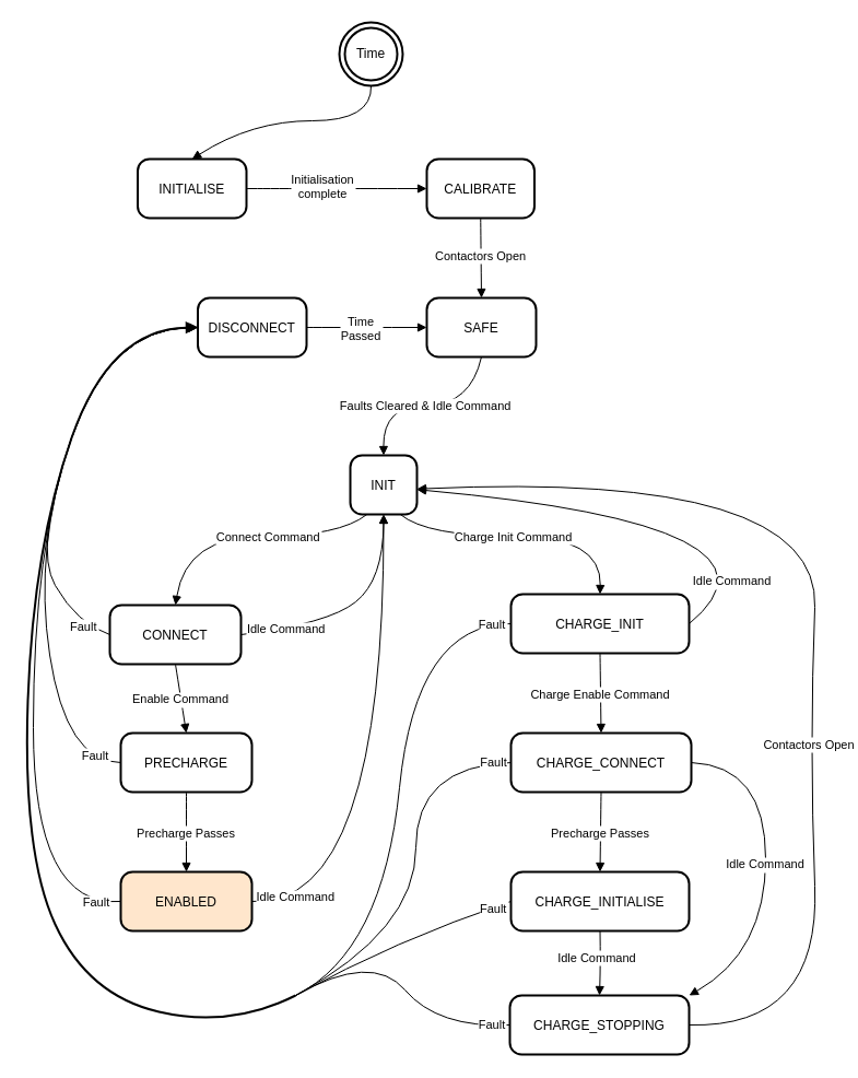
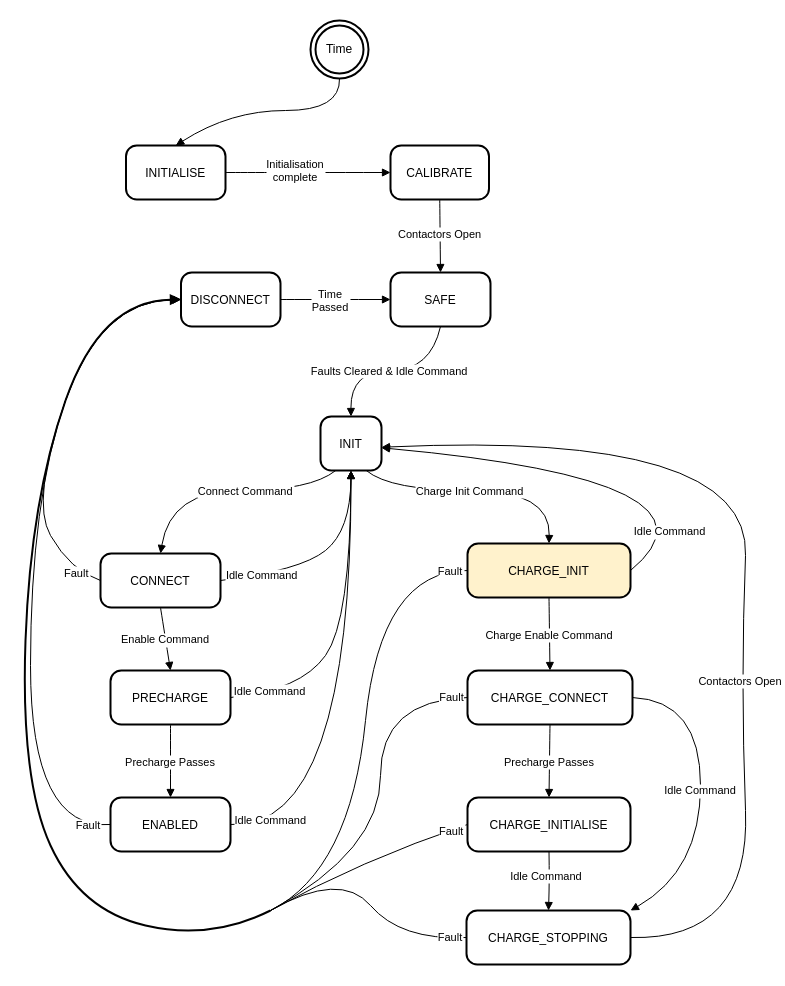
  <mxCell id="0" />
  <mxCell id="1" parent="0" />
  <mxCell id="2" value="SAFE" style="rounded=1;arcSize=20;strokeWidth=2" vertex="1" parent="1"><mxGeometry x="390" y="272" width="100" height="54" as="geometry" /></mxCell>
  <mxCell id="3" value="INIT" style="rounded=1;arcSize=20;strokeWidth=2" vertex="1" parent="1"><mxGeometry x="320" y="416" width="61" height="54" as="geometry" /></mxCell>
  <mxCell id="4" value="Time" style="ellipse;shape=doubleEllipse;aspect=fixed;strokeWidth=2;whiteSpace=wrap;" vertex="1" parent="1"><mxGeometry x="310" y="20" width="58" height="58" as="geometry" /></mxCell>
  <mxCell id="5" value="INITIALISE" style="rounded=1;arcSize=20;strokeWidth=2" vertex="1" parent="1"><mxGeometry x="125.5" y="145" width="99.5" height="54" as="geometry" /></mxCell>
  <mxCell id="6" value="CALIBRATE" style="rounded=1;arcSize=20;strokeWidth=2" vertex="1" parent="1"><mxGeometry x="390" y="145" width="98.5" height="54" as="geometry" /></mxCell>
- <mxCell id="7" value="CHARGE_INIT" style="rounded=1;arcSize=20;strokeWidth=2" vertex="1" parent="1"><mxGeometry x="467" y="543" width="163" height="54" as="geometry" /></mxCell>
+ <mxCell id="7" value="CHARGE_INIT" style="rounded=1;arcSize=20;strokeWidth=2;fillColor=#fff2cc;" vertex="1" parent="1"><mxGeometry x="467" y="543" width="163" height="54" as="geometry" /></mxCell>
  <mxCell id="8" value="CONNECT" style="rounded=1;arcSize=20;strokeWidth=2" vertex="1" parent="1"><mxGeometry x="100" y="553" width="120" height="54" as="geometry" /></mxCell>
  <mxCell id="9" value="CHARGE_STOPPING" style="rounded=1;arcSize=20;strokeWidth=2" vertex="1" parent="1"><mxGeometry x="466" y="910" width="164" height="54" as="geometry" /></mxCell>
  <mxCell id="10" value="PRECHARGE" style="rounded=1;arcSize=20;strokeWidth=2" vertex="1" parent="1"><mxGeometry x="110" y="670" width="120" height="54" as="geometry" /></mxCell>
- <mxCell id="11" value="ENABLED" style="rounded=1;arcSize=20;strokeWidth=2;fillColor=#ffe6cc;" vertex="1" parent="1"><mxGeometry x="110" y="797" width="120" height="54" as="geometry" /></mxCell>
+ <mxCell id="11" value="ENABLED" style="rounded=1;arcSize=20;strokeWidth=2" vertex="1" parent="1"><mxGeometry x="110" y="797" width="120" height="54" as="geometry" /></mxCell>
  <mxCell id="12" value="DISCONNECT" style="rounded=1;arcSize=20;strokeWidth=2" vertex="1" parent="1"><mxGeometry x="180.5" y="272" width="99.5" height="54" as="geometry" /></mxCell>
  <mxCell id="13" value="CHARGE_CONNECT" style="rounded=1;arcSize=20;strokeWidth=2" vertex="1" parent="1"><mxGeometry x="467" y="670" width="165" height="54" as="geometry" /></mxCell>
  <mxCell id="14" value="CHARGE_INITIALISE" style="rounded=1;arcSize=20;strokeWidth=2" vertex="1" parent="1"><mxGeometry x="467" y="797" width="163" height="54" as="geometry" /></mxCell>
  <mxCell id="15" value="" style="curved=1;startArrow=none;endArrow=block;exitX=0.49;exitY=0.99;entryX=0.5;entryY=-0.01;rounded=0;" edge="1" parent="1" source="4" target="5"><mxGeometry relative="1" as="geometry"><Array as="points"><mxPoint x="340" y="110" /><mxPoint x="230" y="110" /></Array></mxGeometry></mxCell>
  <mxCell id="16" value="Initialisation&#10;complete" style="curved=1;startArrow=none;endArrow=block;exitX=1;exitY=0.5;entryX=0;entryY=0.5;rounded=0;exitDx=0;exitDy=0;entryDx=0;entryDy=0;" edge="1" parent="1" source="5" target="6"><mxGeometry x="-0.147" y="2" relative="1" as="geometry"><Array as="points" /><mxPoint as="offset" /></mxGeometry></mxCell>
  <mxCell id="17" value="Contactors Open" style="curved=1;startArrow=none;endArrow=block;exitX=0.5;exitY=0.99;entryX=0.5;entryY=-0.01;rounded=0;" edge="1" parent="1" source="6" target="2"><mxGeometry x="-0.074" relative="1" as="geometry"><Array as="points" /><mxPoint as="offset" /></mxGeometry></mxCell>
  <mxCell id="18" value="Faults Cleared &amp; Idle Command" style="curved=1;startArrow=none;endArrow=block;exitX=0.5;exitY=1;entryX=0.5;entryY=0;rounded=0;exitDx=0;exitDy=0;" edge="1" parent="1" source="2" target="3"><mxGeometry relative="1" as="geometry"><Array as="points"><mxPoint x="430" y="370" /><mxPoint x="350" y="370" /></Array></mxGeometry></mxCell>
  <mxCell id="19" value="Idle Command" style="curved=1;startArrow=none;endArrow=block;exitX=1;exitY=0.5;entryX=1;entryY=0.58;rounded=0;exitDx=0;exitDy=0;" edge="1" parent="1" source="7" target="3"><mxGeometry x="-0.776" y="6" relative="1" as="geometry"><Array as="points"><mxPoint x="740" y="480" /></Array><mxPoint y="1" as="offset" /></mxGeometry></mxCell>
  <mxCell id="20" value="Idle Command" style="curved=1;startArrow=none;endArrow=block;exitX=1;exitY=0.5;entryX=0.5;entryY=1;rounded=0;exitDx=0;exitDy=0;entryDx=0;entryDy=0;" edge="1" parent="1" source="8" target="3"><mxGeometry x="-0.588" relative="1" as="geometry"><Array as="points"><mxPoint x="300" y="570" /><mxPoint x="350" y="530" /></Array><mxPoint as="offset" /></mxGeometry></mxCell>
  <mxCell id="21" value="Contactors Open" style="curved=1;startArrow=none;endArrow=block;exitX=1;exitY=0.5;entryX=1;entryY=0.57;rounded=0;exitDx=0;exitDy=0;" edge="1" parent="1" source="9" target="3"><mxGeometry x="-0.239" relative="1" as="geometry"><Array as="points"><mxPoint x="750" y="940" /><mxPoint x="740" y="680" /><mxPoint x="750" y="430" /></Array><mxPoint as="offset" /></mxGeometry></mxCell>
+ <mxCell id="22" value="Idle Command" style="curved=1;startArrow=none;endArrow=block;exitX=1;exitY=0.5;entryX=0.5;entryY=1;rounded=0;exitDx=0;exitDy=0;entryDx=0;entryDy=0;" edge="1" parent="1" source="10" target="3"><mxGeometry x="-0.736" y="3" relative="1" as="geometry"><Array as="points"><mxPoint x="300" y="690" /><mxPoint x="350" y="620" /></Array><mxPoint as="offset" /></mxGeometry></mxCell>
  <mxCell id="23" value="Idle Command" style="curved=1;startArrow=none;endArrow=block;exitX=1;exitY=0.5;entryX=0.5;entryY=1;rounded=0;exitDx=0;exitDy=0;" edge="1" parent="1" source="11" target="3"><mxGeometry x="-0.835" y="6" relative="1" as="geometry"><Array as="points"><mxPoint x="351" y="830" /></Array><mxPoint as="offset" /></mxGeometry></mxCell>
  <mxCell id="24" value="Charge Init Command" style="curved=1;startArrow=none;endArrow=block;exitX=0.75;exitY=1;entryX=0.5;entryY=0;rounded=0;entryDx=0;entryDy=0;exitDx=0;exitDy=0;" edge="1" parent="1" source="3" target="7"><mxGeometry x="-0.088" relative="1" as="geometry"><Array as="points"><mxPoint x="390" y="490" /><mxPoint x="550" y="490" /></Array><mxPoint as="offset" /></mxGeometry></mxCell>
  <mxCell id="25" value="Connect Command" style="curved=1;startArrow=none;endArrow=block;exitX=0.25;exitY=1;entryX=0.5;entryY=0;rounded=0;entryDx=0;entryDy=0;exitDx=0;exitDy=0;" edge="1" parent="1" source="3" target="8"><mxGeometry x="-0.181" relative="1" as="geometry"><Array as="points"><mxPoint x="310" y="490" /><mxPoint x="170" y="490" /></Array><mxPoint as="offset" /></mxGeometry></mxCell>
  <mxCell id="26" value="Fault" style="curved=1;startArrow=none;endArrow=block;exitX=0;exitY=0.5;entryX=0;entryY=0.5;rounded=0;exitDx=0;exitDy=0;entryDx=0;entryDy=0;" edge="1" parent="1" source="8" target="12"><mxGeometry x="-0.874" relative="1" as="geometry"><Array as="points"><mxPoint x="70" y="570" /><mxPoint x="30" y="500" /><mxPoint x="100" y="300" /></Array><mxPoint as="offset" /></mxGeometry></mxCell>
- <mxCell id="27" value="Fault" style="curved=1;startArrow=none;endArrow=block;exitX=0;exitY=0.5;entryX=0;entryY=0.5;rounded=0;exitDx=0;exitDy=0;entryDx=0;entryDy=0;" edge="1" parent="1" source="10" target="12"><mxGeometry x="-0.914" y="-7" relative="1" as="geometry"><Array as="points"><mxPoint x="60" y="697" /><mxPoint x="30" y="500" /><mxPoint x="100" y="300" /></Array><mxPoint as="offset" /></mxGeometry></mxCell>
  <mxCell id="28" value="Fault" style="curved=1;startArrow=none;endArrow=block;exitX=0;exitY=0.5;entryX=0;entryY=0.5;rounded=0;exitDx=0;exitDy=0;entryDx=0;entryDy=0;" edge="1" parent="1" source="11" target="12"><mxGeometry x="-0.937" y="-1" relative="1" as="geometry"><Array as="points"><mxPoint x="30" y="830" /><mxPoint x="30" y="500" /><mxPoint x="100" y="300" /></Array><mxPoint as="offset" /></mxGeometry></mxCell>
  <mxCell id="29" value="Fault" style="curved=1;startArrow=none;endArrow=none;exitX=0;exitY=0.5;rounded=0;exitDx=0;exitDy=0;startFill=0;" edge="1" parent="1" source="7"><mxGeometry x="-0.929" relative="1" as="geometry"><Array as="points"><mxPoint x="380" y="570" /><mxPoint x="350" y="870" /></Array><mxPoint x="270" y="910" as="targetPoint" /><mxPoint as="offset" /></mxGeometry></mxCell>
  <mxCell id="30" value="" style="curved=1;startArrow=none;endArrow=none;exitX=0;exitY=0.5;rounded=0;exitDx=0;exitDy=0;startFill=0;" edge="1" parent="1" source="13"><mxGeometry relative="1" as="geometry"><Array as="points"><mxPoint x="380" y="700" /><mxPoint x="380" y="850" /></Array><mxPoint x="270" y="910" as="targetPoint" /></mxGeometry></mxCell>
  <mxCell id="31" value="Fault" style="edgeLabel;html=1;align=center;verticalAlign=middle;resizable=0;points=[];" vertex="1" connectable="0" parent="30"><mxGeometry x="-0.391" y="32" relative="1" as="geometry"><mxPoint x="38" y="-26" as="offset" /></mxGeometry></mxCell>
  <mxCell id="32" value="Fault" style="curved=1;startArrow=none;endArrow=none;exitX=0;exitY=0.5;rounded=0;exitDx=0;exitDy=0;startFill=0;" edge="1" parent="1" source="14"><mxGeometry x="-0.847" y="1" relative="1" as="geometry"><Array as="points"><mxPoint x="360" y="860" /></Array><mxPoint x="270" y="910" as="targetPoint" /><mxPoint as="offset" /></mxGeometry></mxCell>
  <mxCell id="33" value="" style="curved=1;startArrow=none;endArrow=block;entryX=0;entryY=0.5;rounded=0;entryDx=0;entryDy=0;exitX=0;exitY=0;exitDx=0;exitDy=0;strokeWidth=2;" edge="1" parent="1" source="42" target="12"><mxGeometry x="-0.833" y="5" relative="1" as="geometry"><Array as="points"><mxPoint x="210" y="940" /><mxPoint x="80" y="910" /><mxPoint x="20" y="780" /><mxPoint x="30" y="500" /><mxPoint x="100" y="300" /></Array><mxPoint x="260.076" y="915.869" as="sourcePoint" /><mxPoint as="offset" /></mxGeometry></mxCell>
  <mxCell id="34" value="Time&#10;Passed" style="curved=1;startArrow=none;endArrow=block;exitX=1;exitY=0.5;entryX=0;entryY=0.5;rounded=0;entryDx=0;entryDy=0;exitDx=0;exitDy=0;" edge="1" parent="1" source="12" target="2"><mxGeometry x="-0.091" y="-1" relative="1" as="geometry"><Array as="points" /><mxPoint as="offset" /></mxGeometry></mxCell>
  <mxCell id="35" value="Charge Enable Command" style="curved=1;startArrow=none;endArrow=block;exitX=0.5;exitY=1;entryX=0.5;entryY=0;rounded=0;exitDx=0;exitDy=0;" edge="1" parent="1" source="7" target="13"><mxGeometry relative="1" as="geometry"><Array as="points" /></mxGeometry></mxCell>
  <mxCell id="36" value="Precharge Passes" style="curved=1;startArrow=none;endArrow=block;exitX=0.5;exitY=1;entryX=0.5;entryY=0;rounded=0;" edge="1" parent="1" source="13" target="14"><mxGeometry relative="1" as="geometry"><Array as="points" /></mxGeometry></mxCell>
  <mxCell id="37" value="Idle Command" style="curved=1;startArrow=none;endArrow=block;exitX=1;exitY=0.5;entryX=1;entryY=0;rounded=0;entryDx=0;entryDy=0;exitDx=0;exitDy=0;" edge="1" parent="1" source="13" target="9"><mxGeometry x="-0.007" relative="1" as="geometry"><Array as="points"><mxPoint x="700" y="700" /><mxPoint x="700" y="870" /></Array><mxPoint as="offset" /></mxGeometry></mxCell>
  <mxCell id="38" value="Idle Command" style="curved=1;startArrow=none;endArrow=block;exitX=0.5;exitY=1;entryX=0.5;entryY=0;rounded=0;entryDx=0;entryDy=0;exitDx=0;exitDy=0;" edge="1" parent="1" source="14" target="9"><mxGeometry x="-0.173" y="-3" relative="1" as="geometry"><Array as="points"><mxPoint x="549" y="880" /></Array><mxPoint as="offset" /></mxGeometry></mxCell>
  <mxCell id="39" value="Enable Command" style="curved=1;startArrow=none;endArrow=block;exitX=0.5;exitY=1;entryX=0.5;entryY=0;rounded=0;exitDx=0;exitDy=0;entryDx=0;entryDy=0;" edge="1" parent="1" source="8" target="10"><mxGeometry relative="1" as="geometry"><Array as="points" /></mxGeometry></mxCell>
  <mxCell id="40" value="Precharge Passes" style="curved=1;startArrow=none;endArrow=block;exitX=0.5;exitY=1;entryX=0.5;entryY=0;rounded=0;exitDx=0;exitDy=0;entryDx=0;entryDy=0;" edge="1" parent="1" source="10" target="11"><mxGeometry relative="1" as="geometry"><Array as="points" /></mxGeometry></mxCell>
  <mxCell id="41" value="Fault" style="curved=1;startArrow=none;endArrow=none;exitX=0;exitY=0.5;rounded=0;exitDx=0;exitDy=0;startFill=0;" edge="1" parent="1" source="9"><mxGeometry x="-0.866" y="-1" relative="1" as="geometry"><Array as="points"><mxPoint x="400" y="940" /><mxPoint x="340" y="870" /></Array><mxPoint x="623" y="854" as="sourcePoint" /><mxPoint x="270" y="910" as="targetPoint" /><mxPoint as="offset" /></mxGeometry></mxCell>
  <mxCell id="42" value="" style="ellipse;whiteSpace=wrap;html=1;" vertex="1" parent="1"><mxGeometry x="270" y="910" as="geometry" /></mxCell>
